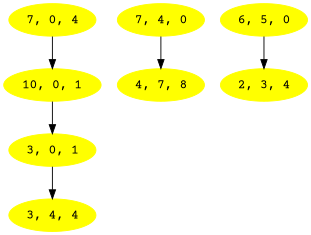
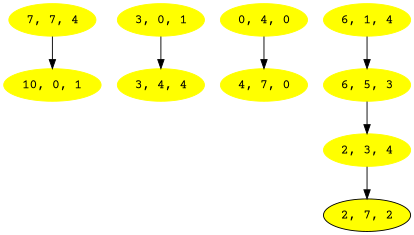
  digraph {
    fontname="Courier Prime"
    node [color=yellow fontname="Courier Prime" style=filled]
    edge [fontname="Courier Prime"]
-   n1 [label="7, 0, 4"]
+   n1 [label="7, 7, 4"]
    n2 [label="10, 0, 1"]
    n3 [label="3, 0, 1"]
    n4 [label="3, 4, 4"]
-   n5 [label="7, 4, 0"]
-   n6 [label="4, 7, 8"]
-   n8 [label="6, 5, 0"]
+   n5 [label="0, 4, 0"]
+   n6 [label="4, 7, 0"]
+   n7 [label="6, 1, 4"]
+   n8 [label="6, 5, 3"]
    n9 [label="2, 3, 4"]
+   n10 [fillcolor=yellow label="2, 7, 2" color=""]
    n1 -> n2
-   n2 -> n3
    n3 -> n4
    n5 -> n6
+   n7 -> n8
    n8 -> n9
+   n9 -> n10
  }
